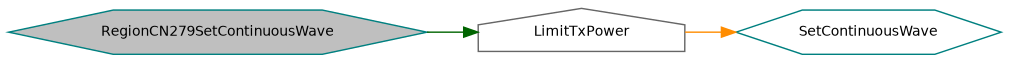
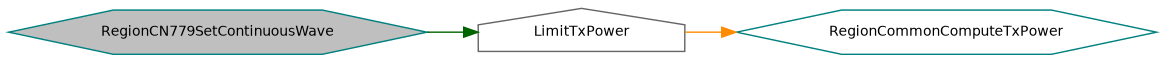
  digraph {
    rankdir=LR
    node [color=teal fillcolor=white fontname=Helvetica fontsize=10 shape=hexagon style=filled]
    edge [fontname=Helvetica fontsize=10 labelfontname=Helvetica labelfontsize=10 style=solid]
-   n1 [fillcolor=grey75 fontcolor=black height=0.2 label=RegionCN279SetContinuousWave width=0.4]
+   n1 [fillcolor=grey75 fontcolor=black height=0.2 label=RegionCN779SetContinuousWave width=0.4]
    n2 [color=gray40 height=0.2 label=LimitTxPower shape=house width=0.4]
-   n3 [height=0.2 label=SetContinuousWave width=0.4]
+   n3 [height=0.2 label=RegionCommonComputeTxPower width=0.4]
    n1 -> n2 [color=darkgreen]
    n2 -> n3 [color=darkorange]
  }
